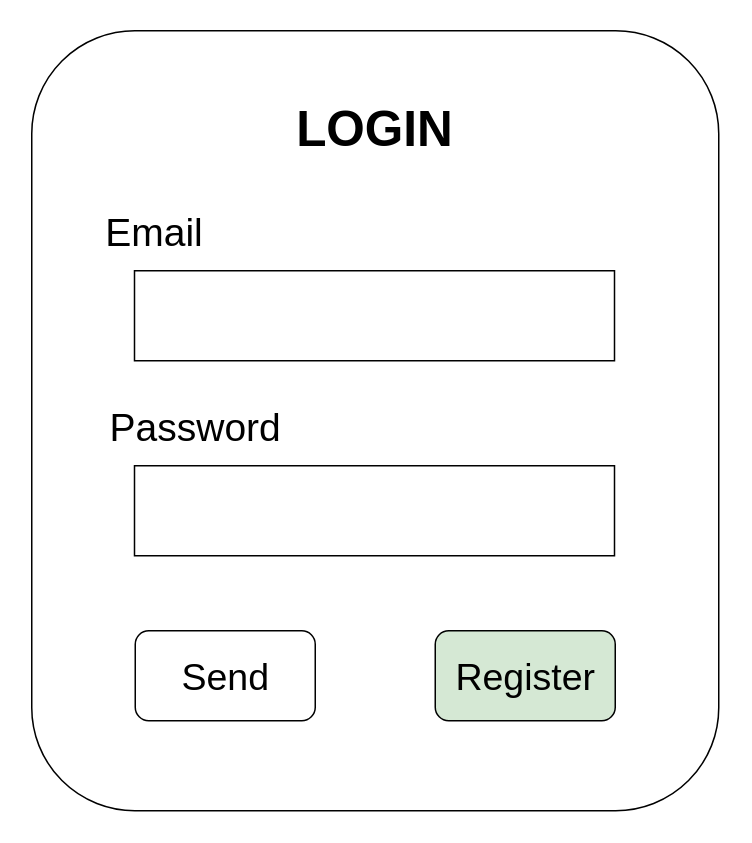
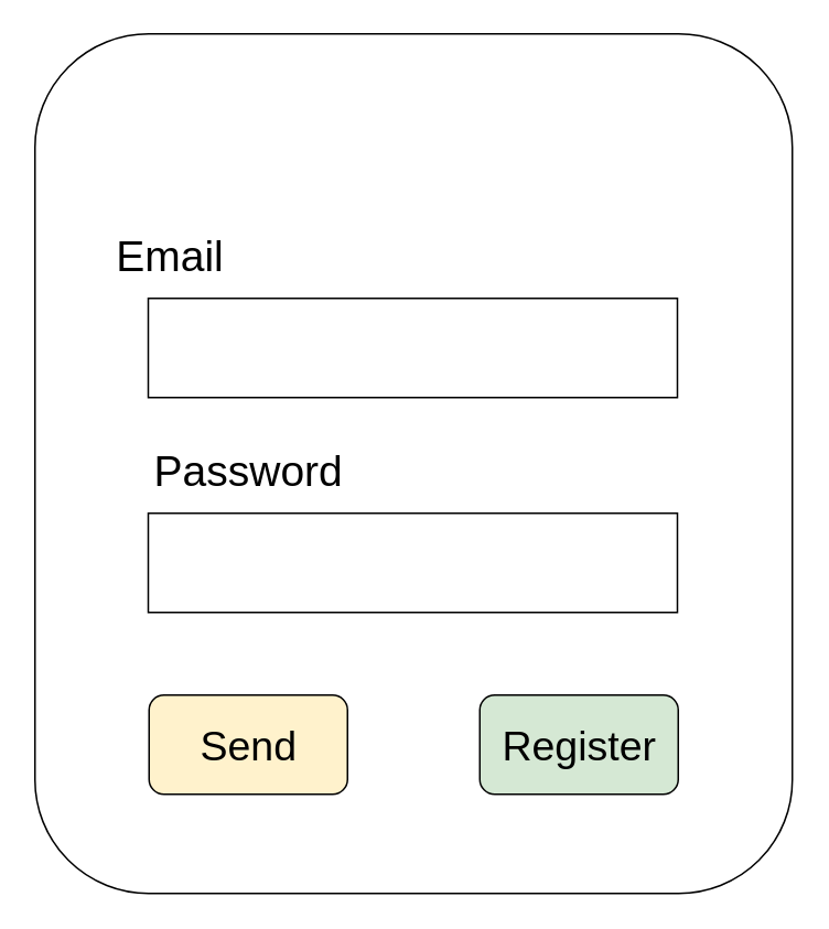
  <mxCell id="0" />
  <mxCell id="1" parent="0" />
  <mxCell id="2" value="" style="rounded=1;whiteSpace=wrap;html=1;" parent="1" vertex="1"><mxGeometry x="20.5" y="20" width="458" height="520" as="geometry" /></mxCell>
  <mxCell id="3" value="" style="rounded=0;whiteSpace=wrap;html=1;" parent="1" vertex="1"><mxGeometry x="89" y="180" width="320" height="60" as="geometry" /></mxCell>
- <mxCell id="4" value="Send" style="rounded=1;whiteSpace=wrap;html=1;fontSize=25;labelBorderColor=none;" parent="1" vertex="1"><mxGeometry x="89.5" y="420" width="120" height="60" as="geometry" /></mxCell>
+ <mxCell id="4" value="Send" style="rounded=1;whiteSpace=wrap;html=1;fontSize=25;labelBorderColor=none;fillColor=#fff2cc;" parent="1" vertex="1"><mxGeometry x="89.5" y="420" width="120" height="60" as="geometry" /></mxCell>
  <mxCell id="5" value="Email" style="text;html=1;strokeColor=none;fillColor=none;align=right;verticalAlign=middle;whiteSpace=wrap;rounded=0;fontSize=26;gradientColor=none;labelPosition=left;verticalLabelPosition=middle;" parent="1" vertex="1"><mxGeometry x="137" y="140" width="220" height="30" as="geometry" /></mxCell>
- <mxCell id="6" value="LOGIN" style="text;html=1;strokeColor=none;fillColor=none;align=center;verticalAlign=middle;whiteSpace=wrap;rounded=0;fontSize=33;fontStyle=1" parent="1" vertex="1"><mxGeometry x="138" y="70" width="223" height="30" as="geometry" /></mxCell>
  <mxCell id="7" value="Register" style="rounded=1;whiteSpace=wrap;html=1;fontSize=25;labelBorderColor=none;fillColor=#d5e8d4;" parent="1" vertex="1"><mxGeometry x="289.5" y="420" width="120" height="60" as="geometry" /></mxCell>
  <mxCell id="8" value="" style="rounded=0;whiteSpace=wrap;html=1;" parent="1" vertex="1"><mxGeometry x="89" y="310" width="320" height="60" as="geometry" /></mxCell>
- <mxCell id="9" value="Password" style="text;html=1;strokeColor=none;fillColor=none;align=right;verticalAlign=middle;whiteSpace=wrap;rounded=0;fontSize=26;gradientColor=none;labelPosition=left;verticalLabelPosition=middle;" parent="1" vertex="1"><mxGeometry x="189" y="270" width="220" height="30" as="geometry" /></mxCell>
+ <mxCell id="9" value="Password" style="text;html=1;strokeColor=none;fillColor=none;align=right;verticalAlign=middle;whiteSpace=wrap;rounded=0;fontSize=26;gradientColor=none;labelPosition=left;verticalLabelPosition=middle;" parent="1" vertex="1"><mxGeometry x="209" y="270" width="220" height="30" as="geometry" /></mxCell>
